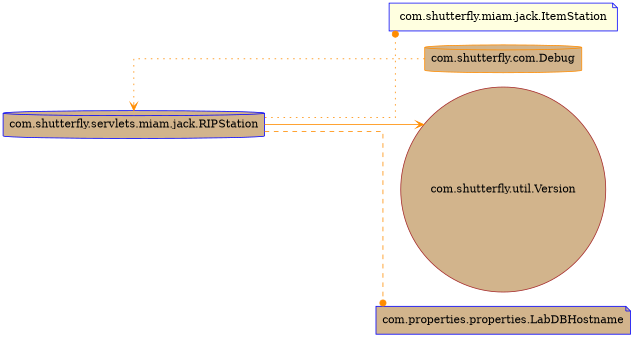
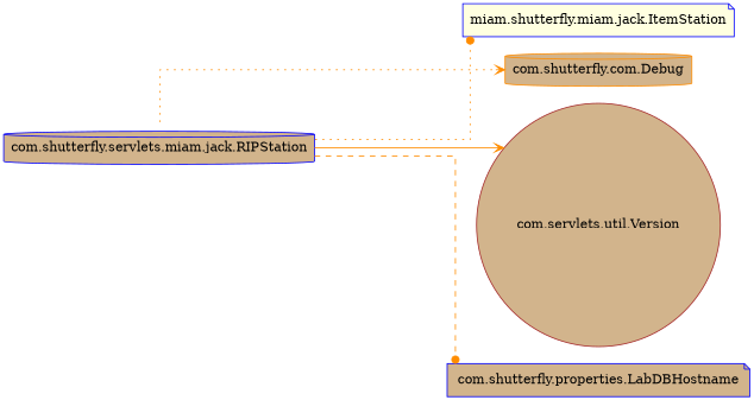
  digraph {
    concentrate=true
    rankdir=LR
    ranksep=2.0
    splines=ortho
    node [color=blue fillcolor=tan shape=cylinder style=filled]
    edge [arrowhead=dot color=darkorange style=dotted]
    "com.shutterfly.servlets.miam.jack.RIPStation"
-   "com.shutterfly.miam.jack.ItemStation" [fillcolor=lightyellow shape=note]
+   "com.shutterfly.miam.jack.ItemStation" [fillcolor=lightyellow shape=note label="miam.shutterfly.miam.jack.ItemStation"]
    n3 [color=darkorange label="com.shutterfly.com.Debug"]
-   "com.shutterfly.util.Version" [color=brown shape=circle]
-   "com.shutterfly.properties.LabDBHostname" [shape=note label="com.properties.properties.LabDBHostname"]
+   "com.shutterfly.util.Version" [color=brown shape=circle label="com.servlets.util.Version"]
+   "com.shutterfly.properties.LabDBHostname" [shape=note]
    "com.shutterfly.servlets.miam.jack.RIPStation" -> "com.shutterfly.miam.jack.ItemStation"
-   n3 -> "com.shutterfly.servlets.miam.jack.RIPStation" [arrowhead=vee]
+   "com.shutterfly.servlets.miam.jack.RIPStation" -> n3 [arrowhead=vee]
    "com.shutterfly.servlets.miam.jack.RIPStation" -> "com.shutterfly.util.Version" [arrowhead=vee style=solid]
    "com.shutterfly.servlets.miam.jack.RIPStation" -> "com.shutterfly.properties.LabDBHostname" [style=dashed]
  }
